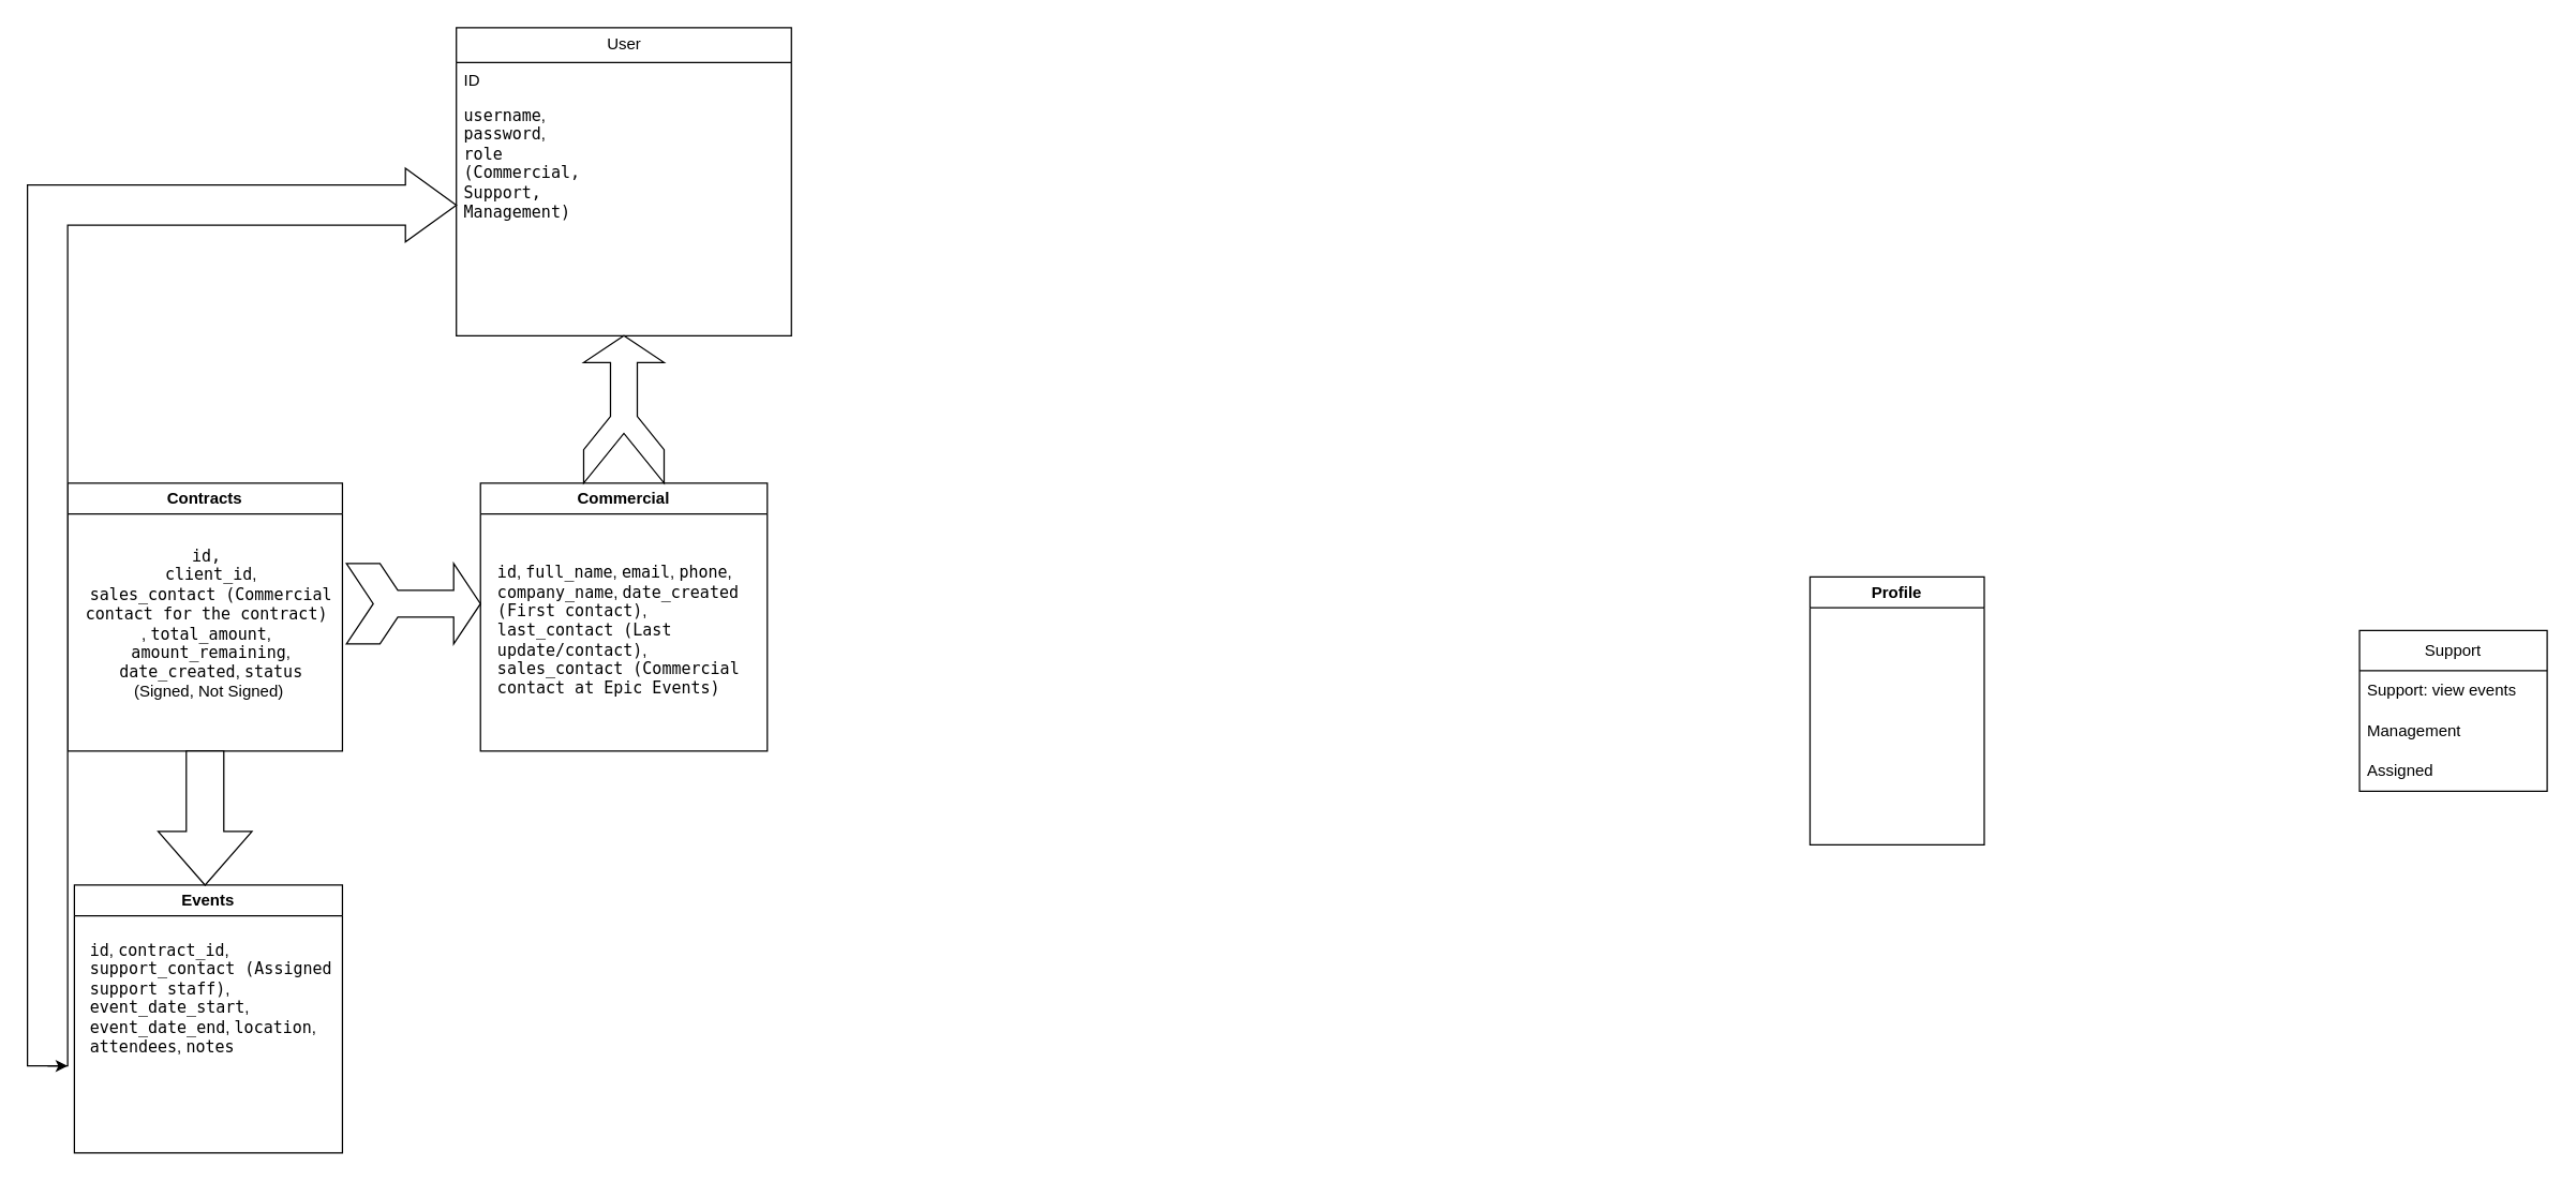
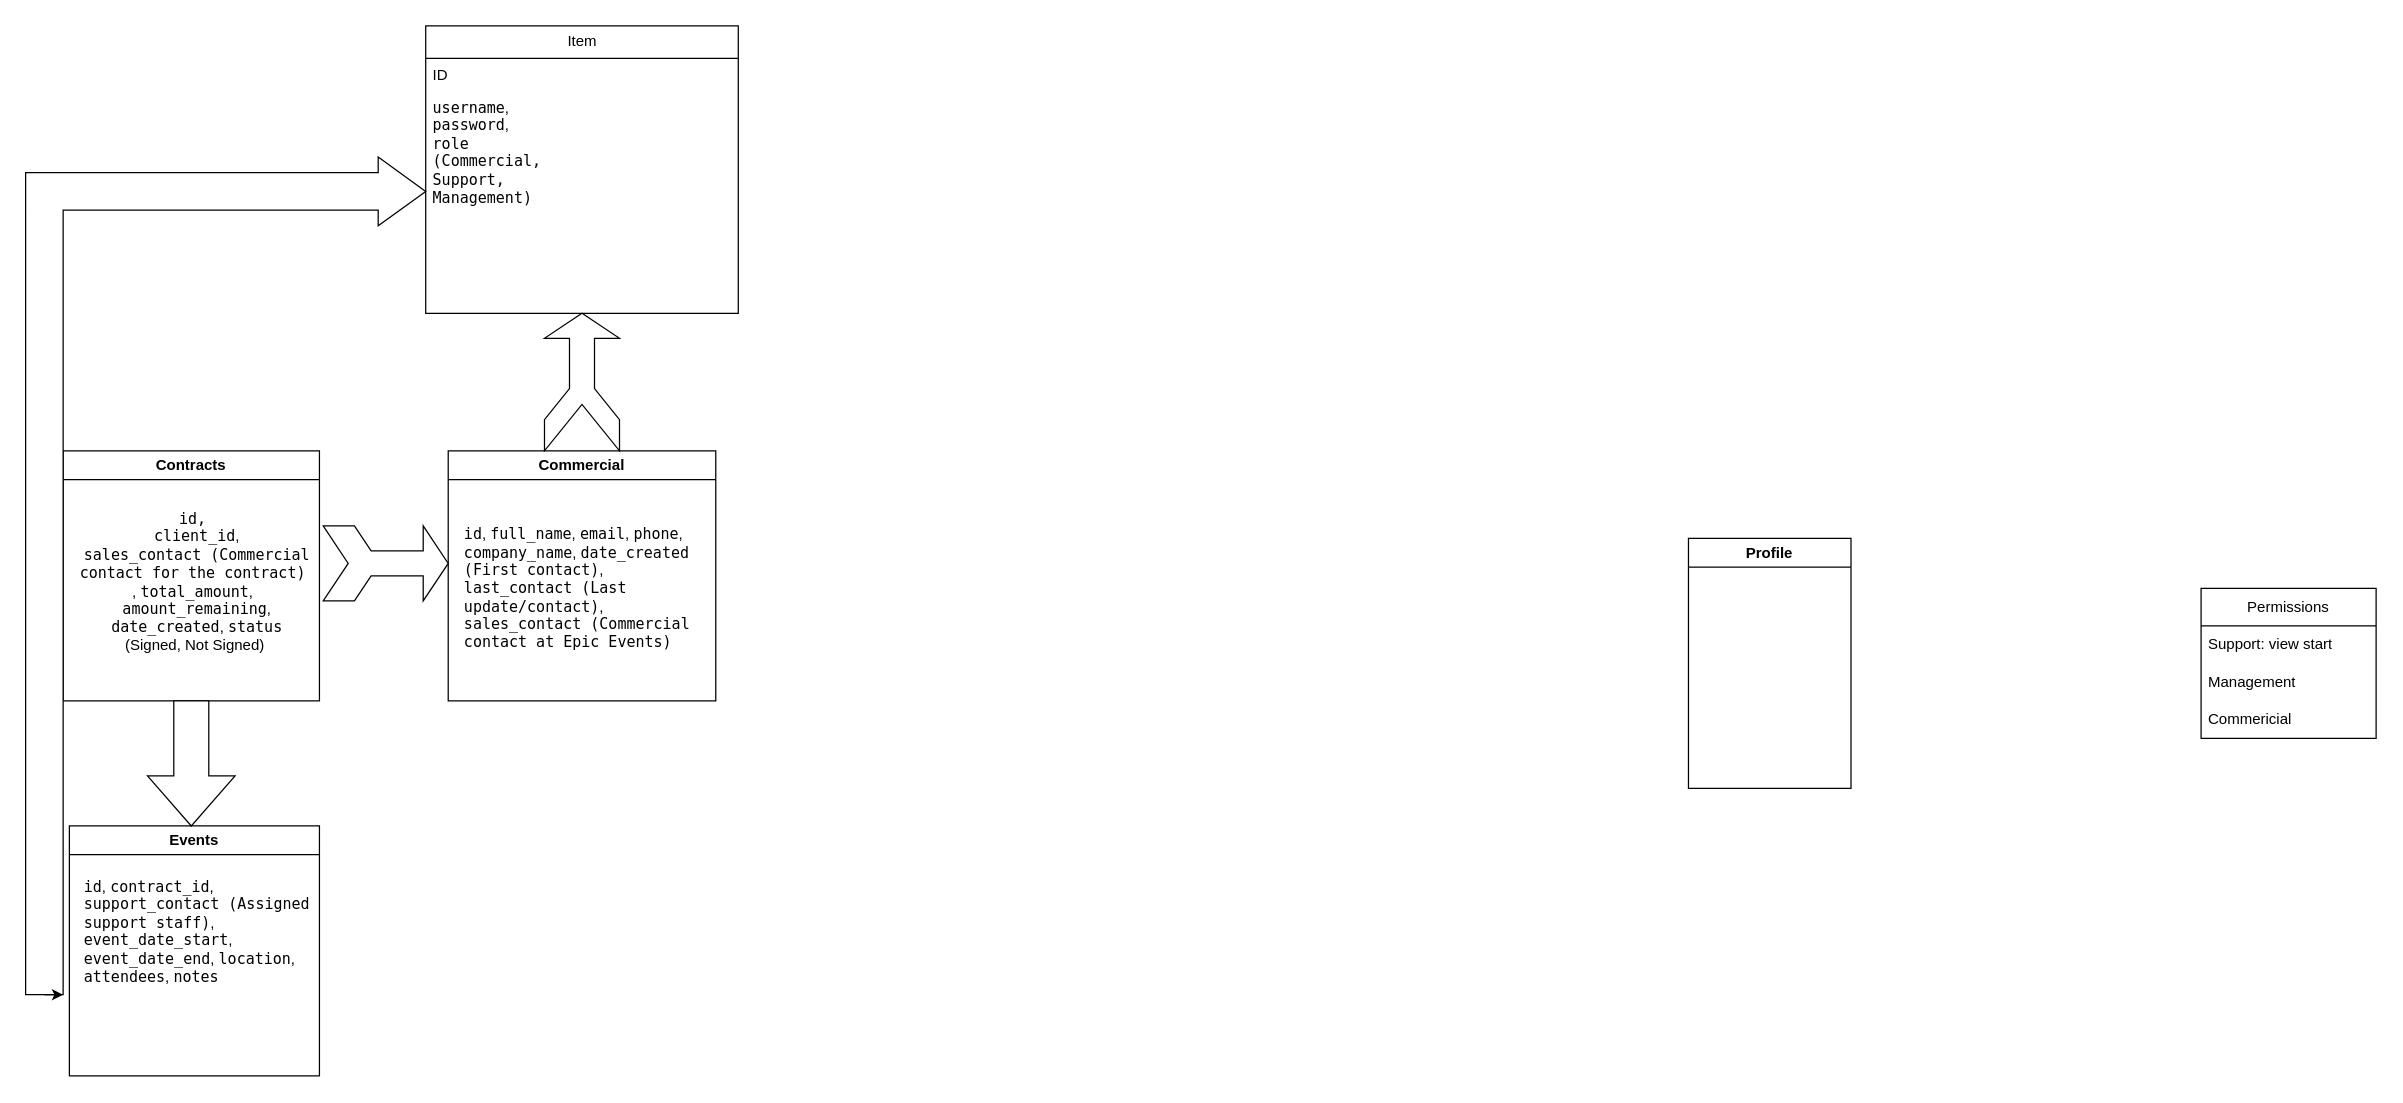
  <mxCell id="0" />
  <mxCell id="1" parent="0" />
- <mxCell id="2" value="User" style="swimlane;fontStyle=0;childLayout=stackLayout;horizontal=1;startSize=26;fillColor=none;horizontalStack=0;resizeParent=1;resizeParentMax=0;resizeLast=0;collapsible=1;marginBottom=0;html=1;" parent="1" vertex="1"><mxGeometry x="340" y="20" width="250" height="230" as="geometry" /></mxCell>
+ <mxCell id="2" value="Item" style="swimlane;fontStyle=0;childLayout=stackLayout;horizontal=1;startSize=26;fillColor=none;horizontalStack=0;resizeParent=1;resizeParentMax=0;resizeLast=0;collapsible=1;marginBottom=0;html=1;" parent="1" vertex="1"><mxGeometry x="340" y="20" width="250" height="230" as="geometry" /></mxCell>
  <mxCell id="3" value="ID" style="text;strokeColor=none;fillColor=none;align=left;verticalAlign=top;spacingLeft=4;spacingRight=4;overflow=hidden;rotatable=0;points=[[0,0.5],[1,0.5]];portConstraint=eastwest;whiteSpace=wrap;html=1;" parent="2" vertex="1"><mxGeometry y="26" width="250" height="26" as="geometry" /></mxCell>
  <mxCell id="4" value="&lt;div&gt;&lt;code&gt;username&lt;/code&gt;,&lt;/div&gt;&lt;div&gt;&lt;code&gt;password&lt;/code&gt;,&lt;/div&gt;&lt;div&gt;&lt;code&gt;role&amp;nbsp;&lt;/code&gt;&lt;/div&gt;&lt;div&gt;&lt;code&gt;(Commercial,&amp;nbsp;&lt;/code&gt;&lt;/div&gt;&lt;div&gt;&lt;code&gt;Support,&amp;nbsp;&lt;/code&gt;&lt;/div&gt;&lt;div&gt;&lt;code&gt;Management)&lt;/code&gt;&lt;br&gt;&lt;/div&gt;" style="text;strokeColor=none;fillColor=none;align=left;verticalAlign=top;spacingLeft=4;spacingRight=4;overflow=hidden;rotatable=0;points=[[0,0.5],[1,0.5]];portConstraint=eastwest;whiteSpace=wrap;html=1;" parent="2" vertex="1"><mxGeometry y="52" width="250" height="178" as="geometry" /></mxCell>
  <mxCell id="5" value="Profile" style="swimlane;whiteSpace=wrap;html=1;" parent="1" vertex="1"><mxGeometry x="1350" y="430" width="130" height="200" as="geometry" /></mxCell>
- <mxCell id="6" value="Support" style="swimlane;fontStyle=0;childLayout=stackLayout;horizontal=1;startSize=30;horizontalStack=0;resizeParent=1;resizeParentMax=0;resizeLast=0;collapsible=1;marginBottom=0;whiteSpace=wrap;html=1;" parent="1" vertex="1"><mxGeometry x="1760" y="470" width="140" height="120" as="geometry" /></mxCell>
- <mxCell id="7" value="Support: view events" style="text;strokeColor=none;fillColor=none;align=left;verticalAlign=middle;spacingLeft=4;spacingRight=4;overflow=hidden;points=[[0,0.5],[1,0.5]];portConstraint=eastwest;rotatable=0;whiteSpace=wrap;html=1;" parent="6" vertex="1"><mxGeometry y="30" width="140" height="30" as="geometry" /></mxCell>
+ <mxCell id="6" value="Permissions" style="swimlane;fontStyle=0;childLayout=stackLayout;horizontal=1;startSize=30;horizontalStack=0;resizeParent=1;resizeParentMax=0;resizeLast=0;collapsible=1;marginBottom=0;whiteSpace=wrap;html=1;" parent="1" vertex="1"><mxGeometry x="1760" y="470" width="140" height="120" as="geometry" /></mxCell>
+ <mxCell id="7" value="Support: view start" style="text;strokeColor=none;fillColor=none;align=left;verticalAlign=middle;spacingLeft=4;spacingRight=4;overflow=hidden;points=[[0,0.5],[1,0.5]];portConstraint=eastwest;rotatable=0;whiteSpace=wrap;html=1;" parent="6" vertex="1"><mxGeometry y="30" width="140" height="30" as="geometry" /></mxCell>
  <mxCell id="8" value="Management" style="text;strokeColor=none;fillColor=none;align=left;verticalAlign=middle;spacingLeft=4;spacingRight=4;overflow=hidden;points=[[0,0.5],[1,0.5]];portConstraint=eastwest;rotatable=0;whiteSpace=wrap;html=1;" parent="6" vertex="1"><mxGeometry y="60" width="140" height="30" as="geometry" /></mxCell>
- <mxCell id="9" value="Assigned" style="text;strokeColor=none;fillColor=none;align=left;verticalAlign=middle;spacingLeft=4;spacingRight=4;overflow=hidden;points=[[0,0.5],[1,0.5]];portConstraint=eastwest;rotatable=0;whiteSpace=wrap;html=1;" parent="6" vertex="1"><mxGeometry y="90" width="140" height="30" as="geometry" /></mxCell>
+ <mxCell id="9" value="Commericial" style="text;strokeColor=none;fillColor=none;align=left;verticalAlign=middle;spacingLeft=4;spacingRight=4;overflow=hidden;points=[[0,0.5],[1,0.5]];portConstraint=eastwest;rotatable=0;whiteSpace=wrap;html=1;" parent="6" vertex="1"><mxGeometry y="90" width="140" height="30" as="geometry" /></mxCell>
  <mxCell id="10" value="Events" style="swimlane;whiteSpace=wrap;html=1;" parent="1" vertex="1"><mxGeometry x="55" y="660" width="200" height="200" as="geometry" /></mxCell>
  <mxCell id="11" value="&lt;code&gt;id&lt;/code&gt;, &lt;code&gt;contract_id&lt;/code&gt;, &lt;code&gt;support_contact (Assigned support staff)&lt;/code&gt;, &lt;code&gt;event_date_start&lt;/code&gt;, &lt;code&gt;event_date_end&lt;/code&gt;, &lt;code&gt;location&lt;/code&gt;, &lt;code&gt;attendees&lt;/code&gt;, &lt;code&gt;notes&lt;/code&gt;" style="text;whiteSpace=wrap;html=1;" parent="10" vertex="1"><mxGeometry x="10" y="35" width="190" height="150" as="geometry" /></mxCell>
  <mxCell id="12" value="Commercial" style="swimlane;whiteSpace=wrap;html=1;" parent="1" vertex="1"><mxGeometry x="358" y="360" width="214" height="200" as="geometry" /></mxCell>
  <mxCell id="13" value="&lt;code&gt;id&lt;/code&gt;, &lt;code&gt;full_name&lt;/code&gt;, &lt;code&gt;email&lt;/code&gt;, &lt;code&gt;phone&lt;/code&gt;, &lt;code&gt;company_name&lt;/code&gt;, &lt;code&gt;date_created (First contact)&lt;/code&gt;, &lt;code&gt;last_contact (Last update/contact)&lt;/code&gt;, &lt;code&gt;sales_contact (Commercial contact at Epic Events)&lt;/code&gt;" style="text;strokeColor=none;fillColor=none;align=left;verticalAlign=middle;spacingLeft=4;spacingRight=4;overflow=hidden;points=[[0,0.5],[1,0.5]];portConstraint=eastwest;rotatable=0;whiteSpace=wrap;html=1;" parent="12" vertex="1"><mxGeometry x="7" y="30" width="200" height="160" as="geometry" /></mxCell>
  <mxCell id="14" value="Item 3" style="text;strokeColor=none;fillColor=none;align=left;verticalAlign=top;spacingLeft=4;spacingRight=4;overflow=hidden;rotatable=0;points=[[0,0.5],[1,0.5]];portConstraint=eastwest;whiteSpace=wrap;html=1;" parent="1" vertex="1"><mxGeometry x="248" y="340" width="250" height="2" as="geometry" /></mxCell>
  <mxCell id="15" value="Contracts" style="swimlane;whiteSpace=wrap;html=1;" parent="1" vertex="1"><mxGeometry x="50" y="360" width="205" height="200" as="geometry"><mxRectangle x="358" y="790" width="90" height="30" as="alternateBounds" /></mxGeometry></mxCell>
  <mxCell id="16" value="&lt;code style=&quot;text-align: center;&quot;&gt;&lt;div&gt;id,&lt;/div&gt;&lt;/code&gt;&lt;div style=&quot;text-align: center;&quot;&gt;&amp;nbsp;&amp;nbsp;&lt;code&gt;client_id&lt;/code&gt;,&lt;/div&gt;&lt;div style=&quot;text-align: center;&quot;&gt;&amp;nbsp;&amp;nbsp;&lt;code&gt;sales_contact (Commercial contact for the contract)&lt;/code&gt;&lt;/div&gt;&lt;div style=&quot;text-align: center;&quot;&gt;,&amp;nbsp;&lt;code&gt;total_amount&lt;/code&gt;,&lt;/div&gt;&lt;div style=&quot;text-align: center;&quot;&gt;&amp;nbsp;&amp;nbsp;&lt;code&gt;amount_remaining&lt;/code&gt;,&lt;/div&gt;&lt;div style=&quot;text-align: center;&quot;&gt;&amp;nbsp;&amp;nbsp;&lt;code&gt;date_created&lt;/code&gt;,&amp;nbsp;&lt;code&gt;status&lt;/code&gt;&lt;/div&gt;&lt;div style=&quot;text-align: center;&quot;&gt;&lt;span style=&quot;background-color: initial;&quot;&gt;&amp;nbsp;(Signed, Not Signed)&lt;/span&gt;&lt;/div&gt;" style="text;strokeColor=none;fillColor=none;align=left;verticalAlign=middle;spacingLeft=4;spacingRight=4;overflow=hidden;points=[[0,0.5],[1,0.5]];portConstraint=eastwest;rotatable=0;whiteSpace=wrap;html=1;" parent="15" vertex="1"><mxGeometry x="-7.5" y="30" width="220" height="150" as="geometry" /></mxCell>
  <mxCell id="17" value="" style="html=1;shadow=0;dashed=0;align=center;verticalAlign=middle;shape=mxgraph.arrows2.tailedNotchedArrow;dy1=10;dx1=20;notch=37.14;arrowHead=20;dx2=25;dy2=30;direction=north;" parent="1" vertex="1"><mxGeometry x="290" y="250" width="350" height="110" as="geometry" /></mxCell>
  <mxCell id="18" value="" style="html=1;shadow=0;dashed=0;align=center;verticalAlign=middle;shape=mxgraph.arrows2.tailedNotchedArrow;dy1=10;dx1=20;notch=20;arrowHead=20;dx2=25;dy2=30;" parent="1" vertex="1"><mxGeometry x="258" y="420" width="100" height="60" as="geometry" /></mxCell>
  <mxCell id="19" value="" style="html=1;shadow=0;dashed=0;align=center;verticalAlign=middle;shape=mxgraph.arrows2.arrow;dy=0.6;dx=40;direction=south;notch=0;" parent="1" vertex="1"><mxGeometry x="117.5" y="560" width="70" height="100" as="geometry" /></mxCell>
  <mxCell id="20" value="" style="html=1;shadow=0;dashed=0;align=center;verticalAlign=middle;shape=mxgraph.arrows2.bendArrow;dy=15;dx=38;notch=0;arrowHead=55;rounded=0;" parent="1" vertex="1"><mxGeometry x="20" y="125" width="320" height="670" as="geometry" /></mxCell>
  <mxCell id="21" style="edgeStyle=orthogonalEdgeStyle;rounded=0;orthogonalLoop=1;jettySize=auto;html=1;exitX=0;exitY=0;exitDx=15;exitDy=670;exitPerimeter=0;entryX=0;entryY=0;entryDx=30;entryDy=670;entryPerimeter=0;" parent="1" source="20" target="20" edge="1"><mxGeometry relative="1" as="geometry" /></mxCell>
